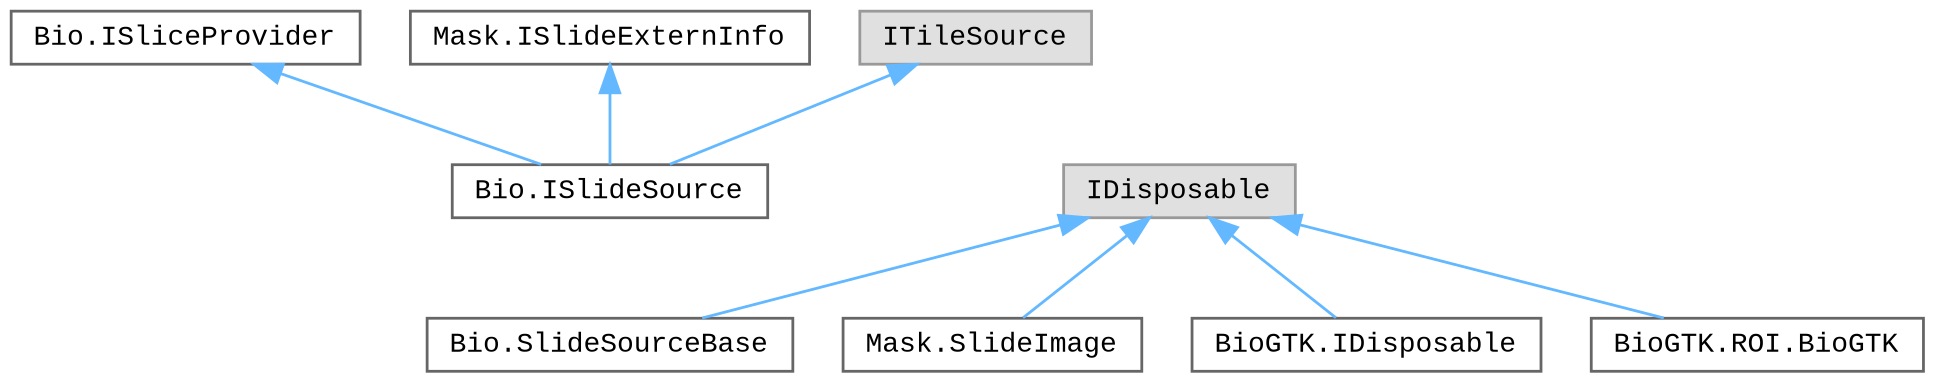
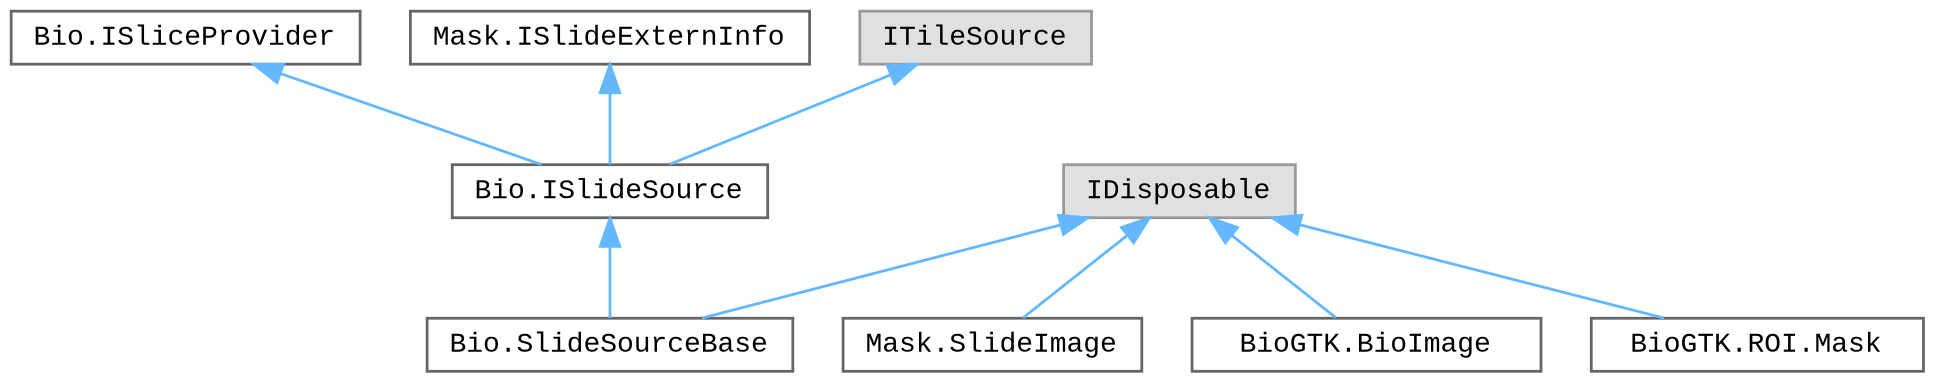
  digraph {
    fontname="Liberation Mono"
    rankdir=TB
    node [color=grey40 fillcolor=white fontname="Liberation Mono" fontsize=10 shape=box style=filled]
    edge [color=steelblue1 dir=back fontname="Liberation Mono" fontsize=10 labelfontname=Helvetica labelfontsize=10 style=solid]
    n1 [color=grey60 fillcolor="#E0E0E0" height=0.2 label=IDisposable width=0.4]
    n2 [height=0.2 label="Mask.SlideImage" width=0.4]
    n3 [height=0.2 label="Bio.SlideSourceBase" width=0.4]
-   n4 [height=0.2 label="BioGTK.IDisposable" width=0.4]
-   n5 [height=0.2 label="BioGTK.ROI.BioGTK" width=0.4]
+   n4 [height=0.2 label="BioGTK.BioImage" width=0.4]
+   n5 [height=0.2 label="BioGTK.ROI.Mask" width=0.4]
    n6 [height=0.2 label="Bio.ISliceProvider" width=0.4]
    n7 [height=0.2 label="Bio.ISlideSource" width=0.4]
    n8 [height=0.2 label="Mask.ISlideExternInfo" width=0.4]
    n9 [color=grey60 fillcolor="#E0E0E0" height=0.2 label=ITileSource width=0.4]
    n1 -> n2
    n1 -> n3
    n1 -> n4
    n1 -> n5
    n6 -> n7
+   n7 -> n3
    n8 -> n7
    n9 -> n7
  }
